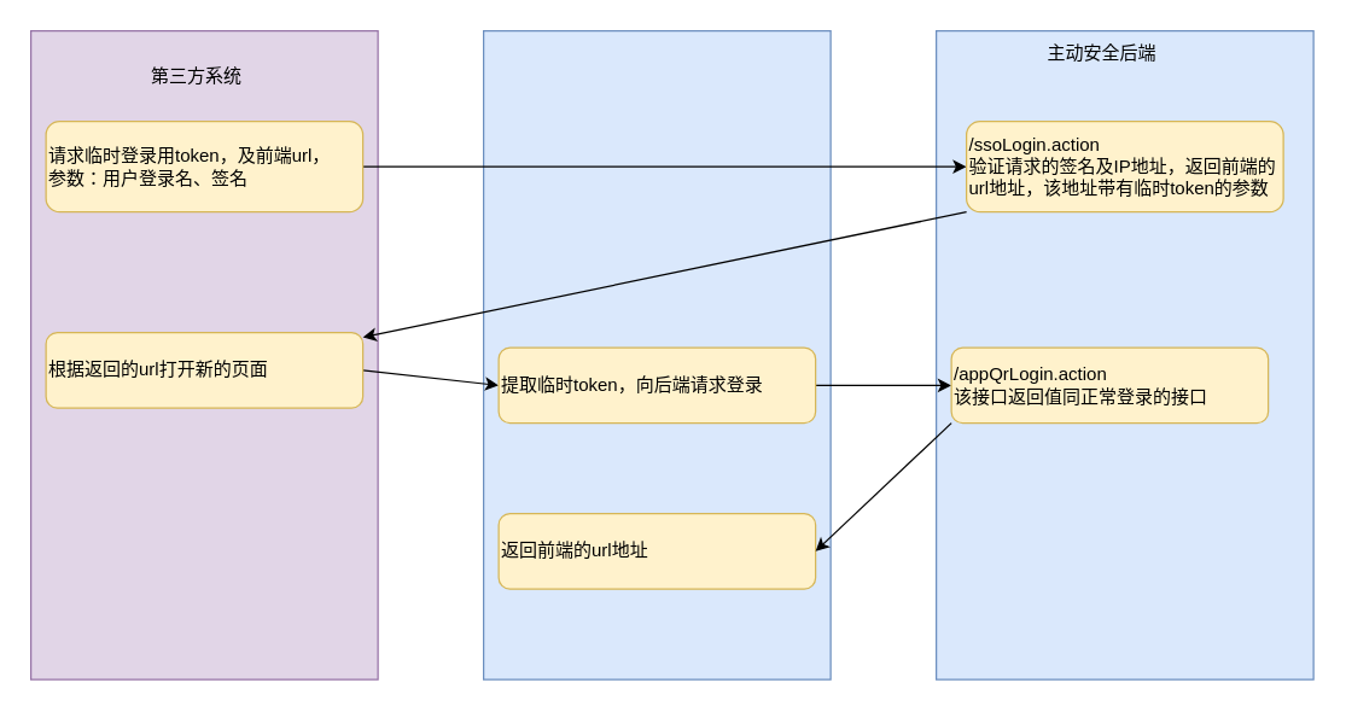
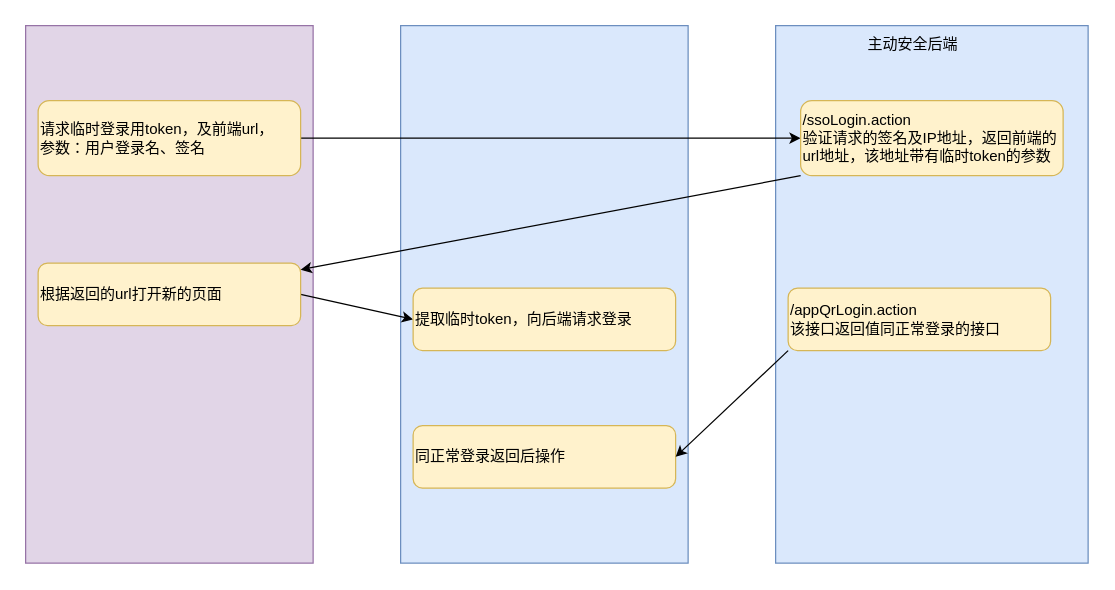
  <mxCell id="0" />
  <mxCell id="1" parent="0" />
  <mxCell id="2" value="" style="rounded=0;whiteSpace=wrap;html=1;fillColor=#dae8fc;strokeColor=#6c8ebf;" vertex="1" parent="1"><mxGeometry x="620" y="20" width="250" height="430" as="geometry" /></mxCell>
  <mxCell id="3" value="" style="rounded=0;whiteSpace=wrap;html=1;fillColor=#e1d5e7;strokeColor=#9673a6;" vertex="1" parent="1"><mxGeometry x="20" y="20" width="230" height="430" as="geometry" /></mxCell>
  <mxCell id="4" value="" style="rounded=0;whiteSpace=wrap;html=1;fillColor=#dae8fc;strokeColor=#6c8ebf;" vertex="1" parent="1"><mxGeometry x="320" y="20" width="230" height="430" as="geometry" /></mxCell>
- <mxCell id="5" value="第三方系统" style="text;html=1;strokeColor=none;fillColor=none;align=center;verticalAlign=middle;whiteSpace=wrap;rounded=0;" vertex="1" parent="1"><mxGeometry x="60" y="40" width="140" height="20" as="geometry" /></mxCell>
  <mxCell id="6" value="主动安全后端" style="text;html=1;strokeColor=none;fillColor=none;align=center;verticalAlign=middle;whiteSpace=wrap;rounded=0;" vertex="1" parent="1"><mxGeometry x="660" y="25" width="140" height="20" as="geometry" /></mxCell>
  <mxCell id="7" style="edgeStyle=none;rounded=0;orthogonalLoop=1;jettySize=auto;html=1;exitX=1;exitY=0.5;exitDx=0;exitDy=0;entryX=0;entryY=0.5;entryDx=0;entryDy=0;" edge="1" parent="1" source="8" target="17"><mxGeometry relative="1" as="geometry" /></mxCell>
  <mxCell id="8" value="请求临时登录用token，及前端url，&lt;br&gt;参数：用户登录名、签名" style="rounded=1;whiteSpace=wrap;html=1;fillColor=#fff2cc;strokeColor=#d6b656;align=left;" vertex="1" parent="1"><mxGeometry x="30" y="80" width="210" height="60" as="geometry" /></mxCell>
  <mxCell id="9" style="edgeStyle=none;rounded=0;orthogonalLoop=1;jettySize=auto;html=1;exitX=1;exitY=0.5;exitDx=0;exitDy=0;entryX=0;entryY=0.5;entryDx=0;entryDy=0;" edge="1" parent="1" source="10" target="12"><mxGeometry relative="1" as="geometry" /></mxCell>
- <mxCell id="10" value="根据返回的url打开新的页面" style="rounded=1;whiteSpace=wrap;html=1;fillColor=#fff2cc;strokeColor=#d6b656;align=left;" vertex="1" parent="1"><mxGeometry x="30" y="220" width="210" height="50" as="geometry" /></mxCell>
- <mxCell id="11" style="edgeStyle=none;rounded=0;orthogonalLoop=1;jettySize=auto;html=1;exitX=1;exitY=0.5;exitDx=0;exitDy=0;entryX=0;entryY=0.5;entryDx=0;entryDy=0;" edge="1" parent="1" source="12" target="15"><mxGeometry relative="1" as="geometry" /></mxCell>
+ <mxCell id="10" value="根据返回的url打开新的页面" style="rounded=1;whiteSpace=wrap;html=1;fillColor=#fff2cc;strokeColor=#d6b656;align=left;" vertex="1" parent="1"><mxGeometry x="30" y="210" width="210" height="50" as="geometry" /></mxCell>
  <mxCell id="12" value="提取临时token，向后端请求登录" style="rounded=1;whiteSpace=wrap;html=1;fillColor=#fff2cc;strokeColor=#d6b656;align=left;" vertex="1" parent="1"><mxGeometry x="330" y="230" width="210" height="50" as="geometry" /></mxCell>
- <mxCell id="13" value="返回前端的url地址" style="rounded=1;whiteSpace=wrap;html=1;fillColor=#fff2cc;strokeColor=#d6b656;align=left;" vertex="1" parent="1"><mxGeometry x="330" y="340" width="210" height="50" as="geometry" /></mxCell>
+ <mxCell id="13" value="同正常登录返回后操作" style="rounded=1;whiteSpace=wrap;html=1;fillColor=#fff2cc;strokeColor=#d6b656;align=left;" vertex="1" parent="1"><mxGeometry x="330" y="340" width="210" height="50" as="geometry" /></mxCell>
  <mxCell id="14" style="edgeStyle=none;rounded=0;orthogonalLoop=1;jettySize=auto;html=1;exitX=0;exitY=1;exitDx=0;exitDy=0;entryX=1;entryY=0.5;entryDx=0;entryDy=0;" edge="1" parent="1" source="15" target="13"><mxGeometry relative="1" as="geometry" /></mxCell>
  <mxCell id="15" value="/appQrLogin.action&lt;br&gt;该接口返回值同正常登录的接口" style="rounded=1;whiteSpace=wrap;html=1;fillColor=#fff2cc;strokeColor=#d6b656;align=left;" vertex="1" parent="1"><mxGeometry x="630" y="230" width="210" height="50" as="geometry" /></mxCell>
  <mxCell id="16" style="edgeStyle=none;rounded=0;orthogonalLoop=1;jettySize=auto;html=1;exitX=0;exitY=1;exitDx=0;exitDy=0;" edge="1" parent="1" source="17" target="10"><mxGeometry relative="1" as="geometry" /></mxCell>
  <mxCell id="17" value="/ssoLogin.action&lt;br&gt;验证请求的签名及IP地址，返回前端的url地址，该地址带有临时token的参数" style="rounded=1;whiteSpace=wrap;html=1;fillColor=#fff2cc;strokeColor=#d6b656;align=left;" vertex="1" parent="1"><mxGeometry x="640" y="80" width="210" height="60" as="geometry" /></mxCell>
